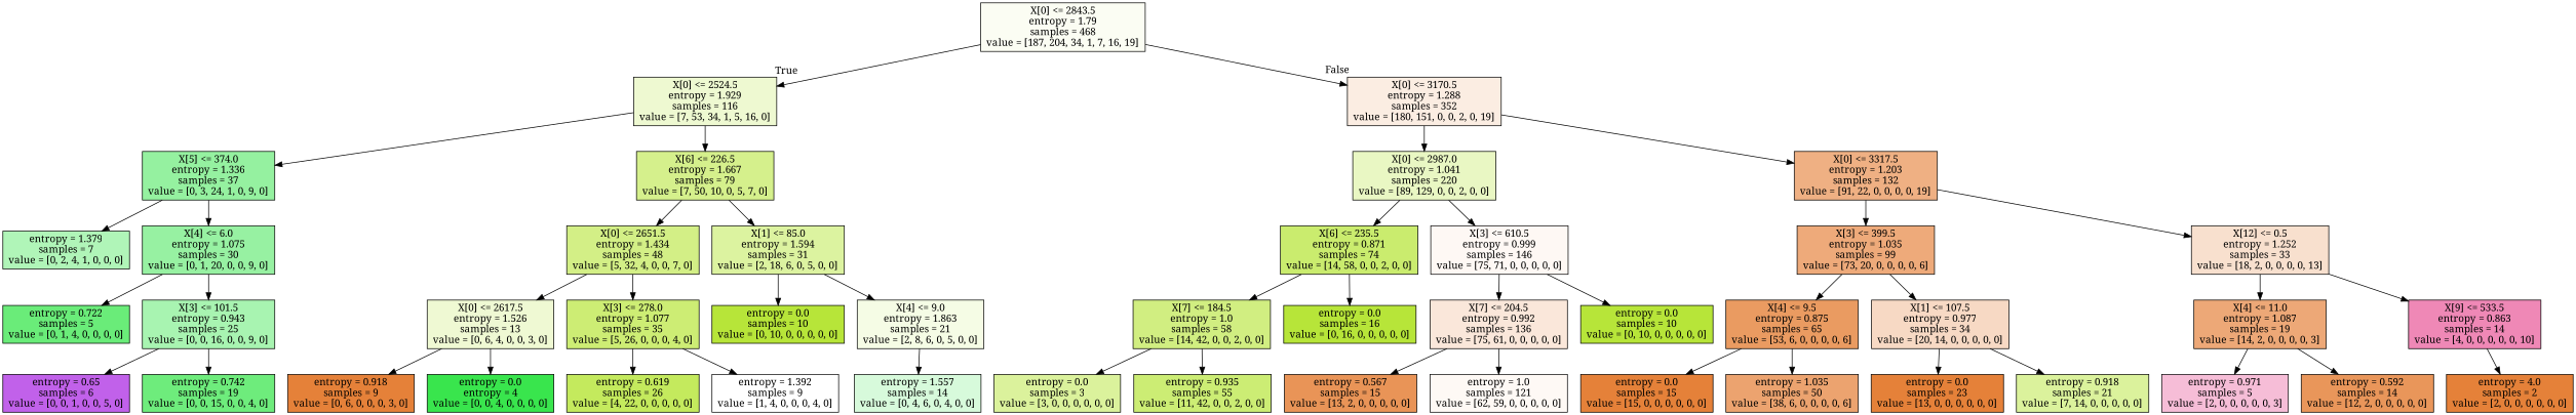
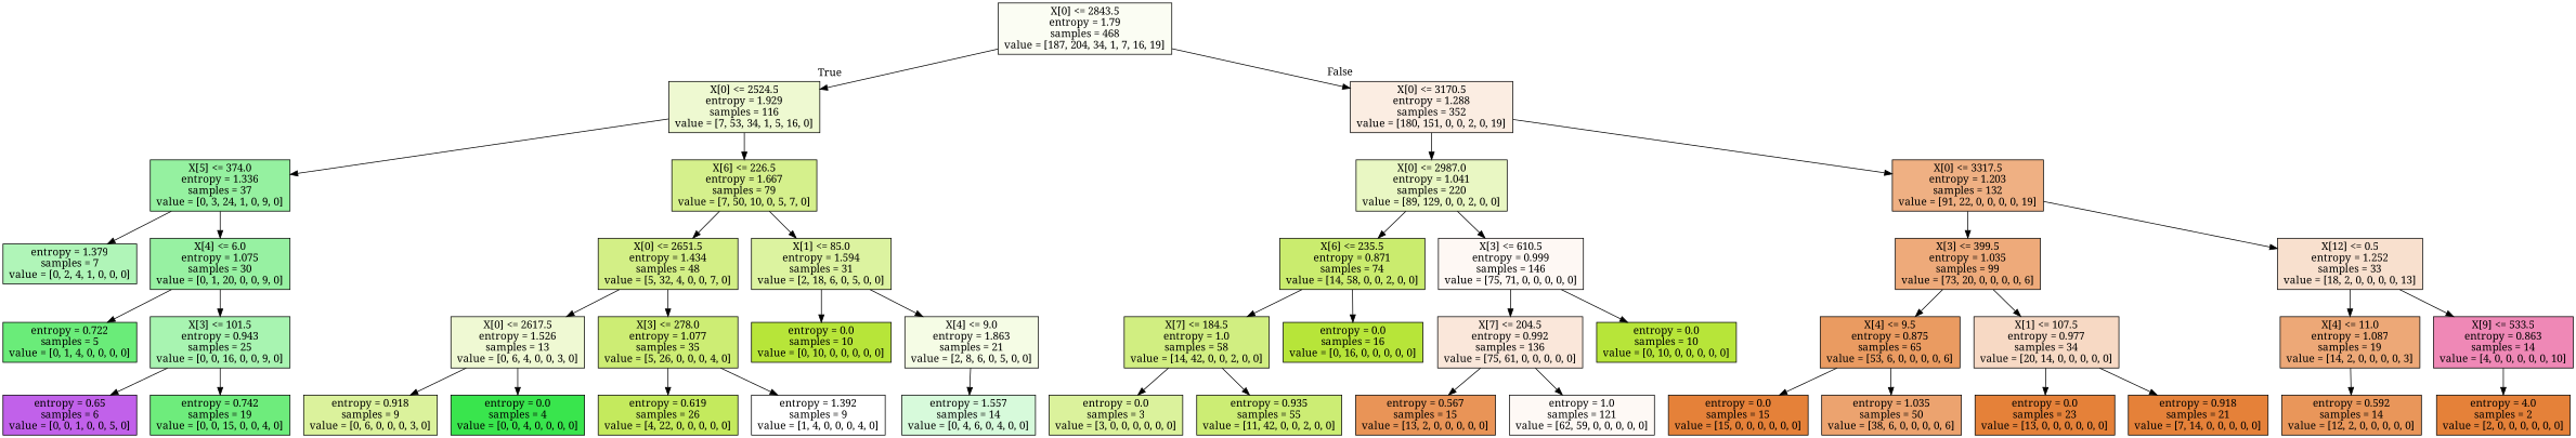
  digraph {
    fontname="Noto Serif"
    node [color=black fillcolor="#b7e539" fontname="Noto Serif" shape=box style=filled]
    edge [fontname="Noto Serif"]
    n1 [fillcolor="#fbfdf3" label="X[0] <= 2843.5\nentropy = 1.79\nsamples = 468\nvalue = [187, 204, 34, 1, 7, 16, 19]"]
    n2 [fillcolor="#eef9d1" label="X[0] <= 2524.5\nentropy = 1.929\nsamples = 116\nvalue = [7, 53, 34, 1, 5, 16, 0]"]
    n3 [fillcolor="#fbede2" label="X[0] <= 3170.5\nentropy = 1.288\nsamples = 352\nvalue = [180, 151, 0, 0, 2, 0, 19]"]
    n4 [fillcolor="#95f1a0" label="X[5] <= 374.0\nentropy = 1.336\nsamples = 37\nvalue = [0, 3, 24, 1, 0, 9, 0]"]
    n5 [fillcolor="#d5f08c" label="X[6] <= 226.5\nentropy = 1.667\nsamples = 79\nvalue = [7, 50, 10, 0, 5, 7, 0]"]
    n6 [fillcolor="#e9f7c3" label="X[0] <= 2987.0\nentropy = 1.041\nsamples = 220\nvalue = [89, 129, 0, 0, 2, 0, 0]"]
    n7 [fillcolor="#efb083" label="X[0] <= 3317.5\nentropy = 1.203\nsamples = 132\nvalue = [91, 22, 0, 0, 0, 0, 19]"]
    n8 [fillcolor="#b0f5b8" label="entropy = 1.379\nsamples = 7\nvalue = [0, 2, 4, 1, 0, 0, 0]"]
    n9 [fillcolor="#97f1a2" label="X[4] <= 6.0\nentropy = 1.075\nsamples = 30\nvalue = [0, 1, 20, 0, 0, 9, 0]"]
    n10 [fillcolor="#d3ef86" label="X[0] <= 2651.5\nentropy = 1.434\nsamples = 48\nvalue = [5, 32, 4, 0, 0, 7, 0]"]
    n11 [fillcolor="#dcf3a0" label="X[1] <= 85.0\nentropy = 1.594\nsamples = 31\nvalue = [2, 18, 6, 0, 5, 0, 0]"]
    n12 [fillcolor="#6aec79" label="entropy = 0.722\nsamples = 5\nvalue = [0, 1, 4, 0, 0, 0, 0]"]
    n13 [fillcolor="#a8f4b1" label="X[3] <= 101.5\nentropy = 0.943\nsamples = 25\nvalue = [0, 0, 16, 0, 0, 9, 0]"]
    n14 [fillcolor="#c161ea" label="entropy = 0.65\nsamples = 6\nvalue = [0, 0, 1, 0, 0, 5, 0]"]
    n15 [fillcolor="#6eec7c" label="entropy = 0.742\nsamples = 19\nvalue = [0, 0, 15, 0, 0, 4, 0]"]
    n16 [fillcolor="#eff9d3" label="X[0] <= 2617.5\nentropy = 1.526\nsamples = 13\nvalue = [0, 6, 4, 0, 0, 3, 0]"]
    n17 [fillcolor="#cded74" label="X[3] <= 278.0\nentropy = 1.077\nsamples = 35\nvalue = [5, 26, 0, 0, 0, 4, 0]"]
    n18 [label="entropy = 0.0\nsamples = 10\nvalue = [0, 10, 0, 0, 0, 0, 0]"]
    n19 [fillcolor="#f5fce5" label="X[4] <= 9.0\nentropy = 1.863\nsamples = 21\nvalue = [2, 8, 6, 0, 5, 0, 0]"]
-   n20 [fillcolor="#e58139" label="entropy = 0.918\nsamples = 9\nvalue = [0, 6, 0, 0, 0, 3, 0]"]
-   n21 [fillcolor="#39e54d" label="entropy = 0.0\nentropy = 4\nvalue = [0, 0, 4, 0, 0, 0, 0]"]
+   n20 [fillcolor="#dbf29c" label="entropy = 0.918\nsamples = 9\nvalue = [0, 6, 0, 0, 0, 3, 0]"]
+   n21 [fillcolor="#39e54d" label="entropy = 0.0\nsamples = 4\nvalue = [0, 0, 4, 0, 0, 0, 0]"]
    n22 [fillcolor="#c4ea5d" label="entropy = 0.619\nsamples = 26\nvalue = [4, 22, 0, 0, 0, 0, 0]"]
    n23 [fillcolor="#ffffff" label="entropy = 1.392\nsamples = 9\nvalue = [1, 4, 0, 0, 0, 4, 0]"]
    n24 [fillcolor="#d7fadb" label="entropy = 1.557\nsamples = 14\nvalue = [0, 4, 6, 0, 4, 0, 0]"]
    n25 [fillcolor="#caec6e" label="X[6] <= 235.5\nentropy = 0.871\nsamples = 74\nvalue = [14, 58, 0, 0, 2, 0, 0]"]
    n26 [fillcolor="#fef8f4" label="X[3] <= 610.5\nentropy = 0.999\nsamples = 146\nvalue = [75, 71, 0, 0, 0, 0, 0]"]
    n27 [fillcolor="#eeaa7a" label="X[3] <= 399.5\nentropy = 1.035\nsamples = 99\nvalue = [73, 20, 0, 0, 0, 0, 6]"]
    n28 [fillcolor="#f8e0ce" label="X[12] <= 0.5\nentropy = 1.252\nsamples = 33\nvalue = [18, 2, 0, 0, 0, 0, 13]"]
    n29 [fillcolor="#d1ee81" label="X[7] <= 184.5\nentropy = 1.0\nsamples = 58\nvalue = [14, 42, 0, 0, 2, 0, 0]"]
    n30 [label="entropy = 0.0\nsamples = 16\nvalue = [0, 16, 0, 0, 0, 0, 0]"]
    n31 [fillcolor="#fae7da" label="X[7] <= 204.5\nentropy = 0.992\nsamples = 136\nvalue = [75, 61, 0, 0, 0, 0, 0]"]
    n32 [label="entropy = 0.0\nsamples = 10\nvalue = [0, 10, 0, 0, 0, 0, 0]"]
    n33 [fillcolor="#dbf29c" label="entropy = 0.0\nsamples = 3\nvalue = [3, 0, 0, 0, 0, 0, 0]"]
    n34 [fillcolor="#cced74" label="entropy = 0.935\nsamples = 55\nvalue = [11, 42, 0, 0, 2, 0, 0]"]
    n35 [fillcolor="#e99457" label="entropy = 0.567\nsamples = 15\nvalue = [13, 2, 0, 0, 0, 0, 0]"]
    n36 [fillcolor="#fef9f5" label="entropy = 1.0\nsamples = 121\nvalue = [62, 59, 0, 0, 0, 0, 0]"]
    n37 [fillcolor="#ea9b61" label="X[4] <= 9.5\nentropy = 0.875\nsamples = 65\nvalue = [53, 6, 0, 0, 0, 0, 6]"]
    n38 [fillcolor="#f7d9c4" label="X[1] <= 107.5\nentropy = 0.977\nsamples = 34\nvalue = [20, 14, 0, 0, 0, 0, 0]"]
    n39 [fillcolor="#eda877" label="X[4] <= 11.0\nentropy = 1.087\nsamples = 19\nvalue = [14, 2, 0, 0, 0, 0, 3]"]
    n40 [fillcolor="#ef88b6" label="X[9] <= 533.5\nentropy = 0.863\nsamples = 14\nvalue = [4, 0, 0, 0, 0, 0, 10]"]
    n41 [fillcolor="#e58139" label="entropy = 0.0\nsamples = 15\nvalue = [15, 0, 0, 0, 0, 0, 0]"]
    n42 [fillcolor="#eca36f" label="entropy = 1.035\nsamples = 50\nvalue = [38, 6, 0, 0, 0, 0, 6]"]
    n43 [fillcolor="#e58139" label="entropy = 0.0\nsamples = 23\nvalue = [13, 0, 0, 0, 0, 0, 0]"]
-   n44 [fillcolor="#dbf29c" label="entropy = 0.918\nsamples = 21\nvalue = [7, 14, 0, 0, 0, 0, 0]"]
-   n45 [fillcolor="#f6bdd7" label="entropy = 0.971\nsamples = 5\nvalue = [2, 0, 0, 0, 0, 0, 3]"]
+   n44 [fillcolor="#e58139" label="entropy = 0.918\nsamples = 21\nvalue = [7, 14, 0, 0, 0, 0, 0]"]
    n46 [fillcolor="#e9965a" label="entropy = 0.592\nsamples = 14\nvalue = [12, 2, 0, 0, 0, 0, 0]"]
    n47 [fillcolor="#e58139" label="entropy = 4.0\nsamples = 2\nvalue = [2, 0, 0, 0, 0, 0, 0]"]
    n1 -> n2 [headlabel=True labelangle=45 labeldistance=2.5]
    n1 -> n3 [headlabel=False labelangle=-45 labeldistance=2.5]
    n2 -> n4
    n2 -> n5
    n3 -> n6
    n3 -> n7
    n4 -> n8
    n4 -> n9
    n5 -> n10
    n5 -> n11
    n6 -> n25
    n6 -> n26
    n7 -> n27
    n7 -> n28
    n9 -> n12
    n9 -> n13
    n10 -> n16
    n10 -> n17
    n11 -> n18
    n11 -> n19
    n13 -> n14
    n13 -> n15
    n16 -> n20
    n16 -> n21
    n17 -> n22
    n17 -> n23
    n19 -> n24
    n25 -> n29
    n25 -> n30
    n26 -> n31
    n26 -> n32
    n27 -> n37
    n27 -> n38
    n28 -> n39
    n28 -> n40
    n29 -> n33
    n29 -> n34
    n31 -> n35
    n31 -> n36
    n37 -> n41
    n37 -> n42
    n38 -> n43
    n38 -> n44
-   n39 -> n45
    n39 -> n46
    n40 -> n47
  }
